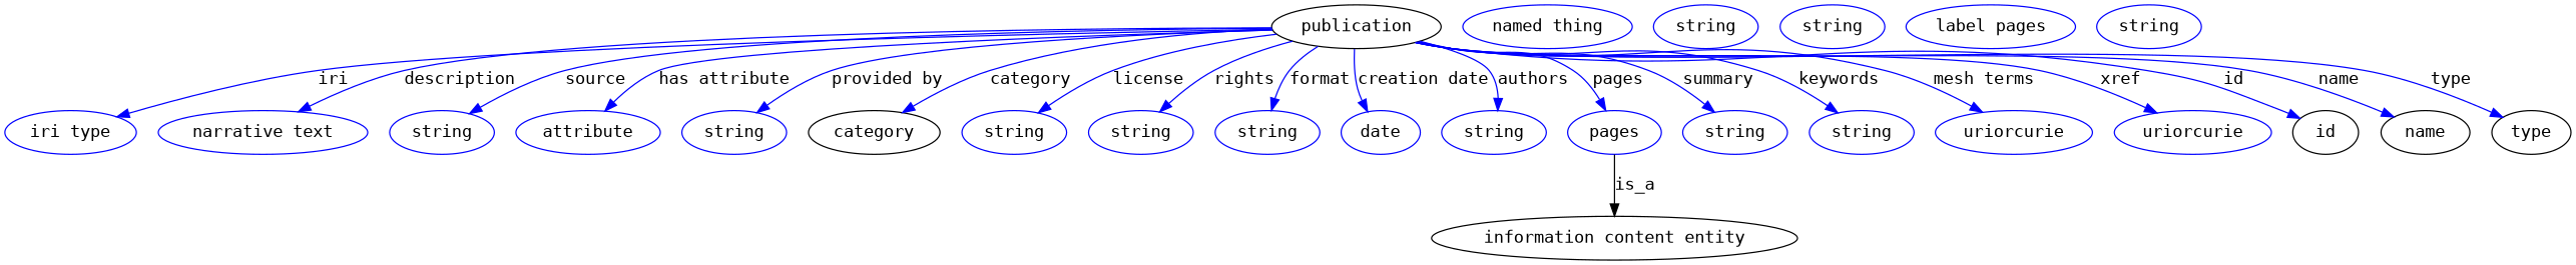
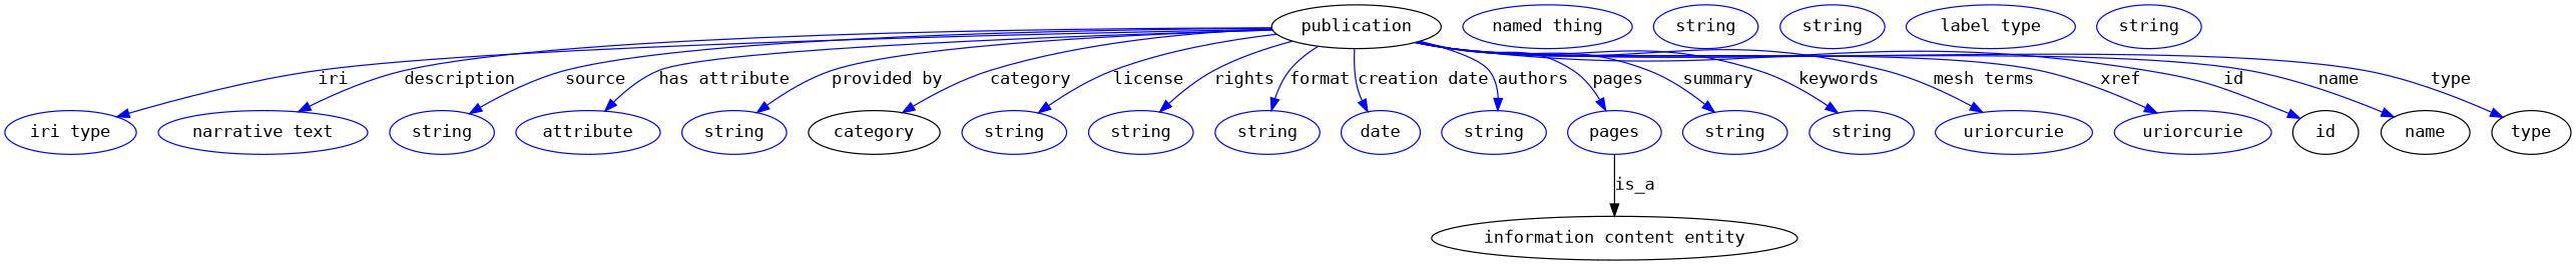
  digraph {
    fontname="DejaVu Sans Mono"
    node [fontname="DejaVu Sans Mono" color=blue]
    edge [color=blue fontname="DejaVu Sans Mono" style=solid]
    n1 [height=0.5 label=publication width=1.7332 color=""]
    n2 [height=0.5 label="iri type" width=1.2277]
    n3 [height=0.5 label="narrative text" width=2.0943]
    n4 [height=0.5 label=string width=1.0652]
    n5 [height=0.5 label=attribute width=1.4443]
    n6 [height=0.5 label=string width=1.0652]
    category [height=0.5 width=1.4263 color=""]
    n8 [height=0.5 label=string width=1.0652]
    n9 [height=0.5 label=string width=1.0652]
    n10 [height=0.5 label=string width=1.0652]
    n11 [height=0.5 label=date width=0.86659]
    n12 [height=0.5 label=string width=1.0652]
    pages [height=0.5 width=1.0652]
    n14 [height=0.5 label=string width=1.0652]
    n15 [height=0.5 label=string width=1.0652]
    n16 [height=0.5 label=uriorcurie width=1.5887]
    n17 [height=0.5 label=uriorcurie width=1.5887]
    id [height=0.5 width=0.75 color=""]
    name [height=0.5 width=1.011 color=""]
    type [height=0.5 width=0.86659 color=""]
    "information content entity" [height=0.5 width=3.7011 color=""]
    n22 [height=0.5 label="named thing" width=1.9318]
    n23 [height=0.5 label=string width=1.0652]
    n24 [height=0.5 label=string width=1.0652]
-   n25 [height=0.5 label="label pages" width=1.5707]
+   n25 [height=0.5 label="label type" width=1.5707]
    n26 [height=0.5 label=string width=1.0652]
    n1 -> n2 [label=iri]
    n1 -> n3 [label=description]
    n1 -> n4 [label=source]
    n1 -> n5 [label="has attribute"]
    n1 -> n6 [label="provided by"]
    n1 -> category [label=category]
    n1 -> n8 [label=license]
    n1 -> n9 [label=rights]
    n1 -> n10 [label=format]
    n1 -> n11 [label="creation date"]
    n1 -> n12 [label=authors]
    n1 -> pages [label=pages]
    n1 -> n14 [label=summary]
    n1 -> n15 [label=keywords]
    n1 -> n16 [label="mesh terms"]
    n1 -> n17 [label=xref]
    n1 -> id [label=id]
    n1 -> name [label=name]
    n1 -> type [label=type]
    pages -> "information content entity" [label=is_a color="" style=""]
  }
